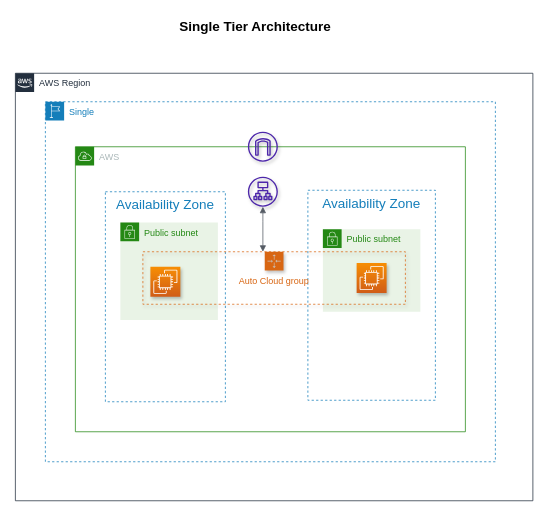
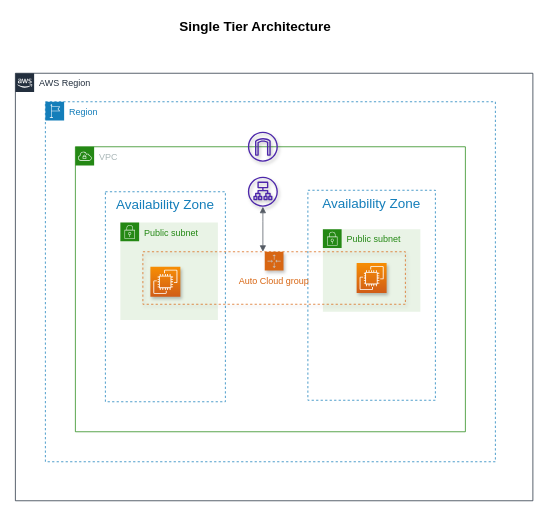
  <mxCell id="0" />
  <mxCell id="1" parent="0" />
  <mxCell id="2" value="AWS Region" style="points=[[0,0],[0.25,0],[0.5,0],[0.75,0],[1,0],[1,0.25],[1,0.5],[1,0.75],[1,1],[0.75,1],[0.5,1],[0.25,1],[0,1],[0,0.75],[0,0.5],[0,0.25]];outlineConnect=0;gradientColor=none;html=1;whiteSpace=wrap;fontSize=12;fontStyle=0;container=1;pointerEvents=0;collapsible=0;recursiveResize=0;shape=mxgraph.aws4.group;grIcon=mxgraph.aws4.group_aws_cloud_alt;strokeColor=#232F3E;fillColor=none;verticalAlign=top;align=left;spacingLeft=30;fontColor=#232F3E;dashed=0;" vertex="1" parent="1"><mxGeometry x="20" y="97" width="690" height="570" as="geometry" /></mxCell>
  <mxCell id="3" value="&lt;b&gt;&lt;font style=&quot;font-size: 18px;&quot;&gt;Single Tier Architecture&lt;/font&gt;&lt;/b&gt;" style="text;html=1;strokeColor=none;fillColor=none;align=center;verticalAlign=middle;whiteSpace=wrap;rounded=0;" vertex="1" parent="1"><mxGeometry x="190" y="20" width="300" height="30" as="geometry" /></mxCell>
- <mxCell id="4" value="AWS" style="points=[[0,0],[0.25,0],[0.5,0],[0.75,0],[1,0],[1,0.25],[1,0.5],[1,0.75],[1,1],[0.75,1],[0.5,1],[0.25,1],[0,1],[0,0.75],[0,0.5],[0,0.25]];outlineConnect=0;gradientColor=none;html=1;whiteSpace=wrap;fontSize=12;fontStyle=0;container=1;pointerEvents=0;collapsible=0;recursiveResize=0;shape=mxgraph.aws4.group;grIcon=mxgraph.aws4.group_vpc;strokeColor=#248814;fillColor=none;verticalAlign=top;align=left;spacingLeft=30;fontColor=#AAB7B8;dashed=0;" vertex="1" parent="1"><mxGeometry x="100" y="195" width="520" height="380" as="geometry" /></mxCell>
- <mxCell id="5" value="Single" style="points=[[0,0],[0.25,0],[0.5,0],[0.75,0],[1,0],[1,0.25],[1,0.5],[1,0.75],[1,1],[0.75,1],[0.5,1],[0.25,1],[0,1],[0,0.75],[0,0.5],[0,0.25]];outlineConnect=0;gradientColor=none;html=1;whiteSpace=wrap;fontSize=12;fontStyle=0;container=1;pointerEvents=0;collapsible=0;recursiveResize=0;shape=mxgraph.aws4.group;grIcon=mxgraph.aws4.group_region;strokeColor=#147EBA;fillColor=none;verticalAlign=top;align=left;spacingLeft=30;fontColor=#147EBA;dashed=1;" vertex="1" parent="1"><mxGeometry x="60" y="135" width="600" height="480" as="geometry" /></mxCell>
+ <mxCell id="4" value="VPC" style="points=[[0,0],[0.25,0],[0.5,0],[0.75,0],[1,0],[1,0.25],[1,0.5],[1,0.75],[1,1],[0.75,1],[0.5,1],[0.25,1],[0,1],[0,0.75],[0,0.5],[0,0.25]];outlineConnect=0;gradientColor=none;html=1;whiteSpace=wrap;fontSize=12;fontStyle=0;container=1;pointerEvents=0;collapsible=0;recursiveResize=0;shape=mxgraph.aws4.group;grIcon=mxgraph.aws4.group_vpc;strokeColor=#248814;fillColor=none;verticalAlign=top;align=left;spacingLeft=30;fontColor=#AAB7B8;dashed=0;" vertex="1" parent="1"><mxGeometry x="100" y="195" width="520" height="380" as="geometry" /></mxCell>
+ <mxCell id="5" value="Region" style="points=[[0,0],[0.25,0],[0.5,0],[0.75,0],[1,0],[1,0.25],[1,0.5],[1,0.75],[1,1],[0.75,1],[0.5,1],[0.25,1],[0,1],[0,0.75],[0,0.5],[0,0.25]];outlineConnect=0;gradientColor=none;html=1;whiteSpace=wrap;fontSize=12;fontStyle=0;container=1;pointerEvents=0;collapsible=0;recursiveResize=0;shape=mxgraph.aws4.group;grIcon=mxgraph.aws4.group_region;strokeColor=#147EBA;fillColor=none;verticalAlign=top;align=left;spacingLeft=30;fontColor=#147EBA;dashed=1;" vertex="1" parent="1"><mxGeometry x="60" y="135" width="600" height="480" as="geometry" /></mxCell>
  <mxCell id="6" value="Availability Zone" style="fillColor=none;strokeColor=#147EBA;dashed=1;verticalAlign=top;fontStyle=0;fontColor=#147EBA;fontSize=18;" vertex="1" parent="5"><mxGeometry x="80" y="120" width="160" height="280" as="geometry" /></mxCell>
  <mxCell id="7" value="Availability Zone" style="fillColor=none;strokeColor=#147EBA;dashed=1;verticalAlign=top;fontStyle=0;fontColor=#147EBA;fontSize=18;" vertex="1" parent="5"><mxGeometry x="350" y="118" width="170" height="280" as="geometry" /></mxCell>
  <mxCell id="8" value="Public subnet" style="points=[[0,0],[0.25,0],[0.5,0],[0.75,0],[1,0],[1,0.25],[1,0.5],[1,0.75],[1,1],[0.75,1],[0.5,1],[0.25,1],[0,1],[0,0.75],[0,0.5],[0,0.25]];outlineConnect=0;gradientColor=none;html=1;whiteSpace=wrap;fontSize=12;fontStyle=0;container=1;pointerEvents=0;collapsible=0;recursiveResize=0;shape=mxgraph.aws4.group;grIcon=mxgraph.aws4.group_security_group;grStroke=0;strokeColor=#248814;fillColor=#E9F3E6;verticalAlign=top;align=left;spacingLeft=30;fontColor=#248814;dashed=0;" vertex="1" parent="5"><mxGeometry x="100" y="161" width="130" height="130" as="geometry" /></mxCell>
  <mxCell id="9" value="" style="sketch=0;points=[[0,0,0],[0.25,0,0],[0.5,0,0],[0.75,0,0],[1,0,0],[0,1,0],[0.25,1,0],[0.5,1,0],[0.75,1,0],[1,1,0],[0,0.25,0],[0,0.5,0],[0,0.75,0],[1,0.25,0],[1,0.5,0],[1,0.75,0]];outlineConnect=0;fontColor=#232F3E;gradientColor=#F78E04;gradientDirection=north;fillColor=#D05C17;strokeColor=#ffffff;dashed=0;verticalLabelPosition=bottom;verticalAlign=top;align=center;html=1;fontSize=12;fontStyle=0;aspect=fixed;shape=mxgraph.aws4.resourceIcon;resIcon=mxgraph.aws4.ec2;shadow=1;" vertex="1" parent="5"><mxGeometry x="140" y="220" width="40" height="40" as="geometry" /></mxCell>
  <mxCell id="10" value="Public subnet" style="points=[[0,0],[0.25,0],[0.5,0],[0.75,0],[1,0],[1,0.25],[1,0.5],[1,0.75],[1,1],[0.75,1],[0.5,1],[0.25,1],[0,1],[0,0.75],[0,0.5],[0,0.25]];outlineConnect=0;gradientColor=none;html=1;whiteSpace=wrap;fontSize=12;fontStyle=0;container=1;pointerEvents=0;collapsible=0;recursiveResize=0;shape=mxgraph.aws4.group;grIcon=mxgraph.aws4.group_security_group;grStroke=0;strokeColor=#248814;fillColor=#E9F3E6;verticalAlign=top;align=left;spacingLeft=30;fontColor=#248814;dashed=0;" vertex="1" parent="5"><mxGeometry x="370" y="170" width="130" height="110" as="geometry" /></mxCell>
  <mxCell id="11" value="" style="sketch=0;points=[[0,0,0],[0.25,0,0],[0.5,0,0],[0.75,0,0],[1,0,0],[0,1,0],[0.25,1,0],[0.5,1,0],[0.75,1,0],[1,1,0],[0,0.25,0],[0,0.5,0],[0,0.75,0],[1,0.25,0],[1,0.5,0],[1,0.75,0]];outlineConnect=0;fontColor=#232F3E;gradientColor=#F78E04;gradientDirection=north;fillColor=#D05C17;strokeColor=#ffffff;dashed=0;verticalLabelPosition=bottom;verticalAlign=top;align=center;html=1;fontSize=12;fontStyle=0;aspect=fixed;shape=mxgraph.aws4.resourceIcon;resIcon=mxgraph.aws4.ec2;shadow=1;" vertex="1" parent="10"><mxGeometry x="45" y="45" width="40" height="40" as="geometry" /></mxCell>
  <mxCell id="12" value="" style="sketch=0;outlineConnect=0;fontColor=#232F3E;gradientColor=none;fillColor=#4D27AA;strokeColor=none;dashed=0;verticalLabelPosition=bottom;verticalAlign=top;align=center;html=1;fontSize=12;fontStyle=0;aspect=fixed;pointerEvents=1;shape=mxgraph.aws4.application_load_balancer;shadow=1;" vertex="1" parent="5"><mxGeometry x="270" y="100" width="40" height="40" as="geometry" /></mxCell>
  <mxCell id="13" value="" style="sketch=0;outlineConnect=0;fontColor=#232F3E;gradientColor=none;fillColor=#4D27AA;strokeColor=none;dashed=0;verticalLabelPosition=bottom;verticalAlign=top;align=center;html=1;fontSize=12;fontStyle=0;aspect=fixed;pointerEvents=1;shape=mxgraph.aws4.internet_gateway;shadow=1;" vertex="1" parent="5"><mxGeometry x="270" y="40" width="40" height="40" as="geometry" /></mxCell>
  <mxCell id="14" value="Auto Cloud group" style="points=[[0,0],[0.25,0],[0.5,0],[0.75,0],[1,0],[1,0.25],[1,0.5],[1,0.75],[1,1],[0.75,1],[0.5,1],[0.25,1],[0,1],[0,0.75],[0,0.5],[0,0.25]];outlineConnect=0;gradientColor=none;html=1;whiteSpace=wrap;fontSize=12;fontStyle=0;container=1;pointerEvents=0;collapsible=0;recursiveResize=0;shape=mxgraph.aws4.groupCenter;grIcon=mxgraph.aws4.group_auto_scaling_group;grStroke=1;strokeColor=#D86613;fillColor=none;verticalAlign=top;align=center;fontColor=#D86613;dashed=1;spacingTop=25;shadow=1;" vertex="1" parent="1"><mxGeometry x="190" y="335" width="350" height="70" as="geometry" /></mxCell>
  <mxCell id="15" value="" style="edgeStyle=orthogonalEdgeStyle;html=1;endArrow=block;elbow=vertical;startArrow=block;startFill=1;endFill=1;strokeColor=#545B64;rounded=0;fontSize=18;" edge="1" parent="1" source="14" target="12"><mxGeometry width="100" relative="1" as="geometry"><mxPoint x="310" y="355" as="sourcePoint" /><mxPoint x="410" y="355" as="targetPoint" /><Array as="points"><mxPoint x="350" y="295" /><mxPoint x="350" y="295" /></Array></mxGeometry></mxCell>
